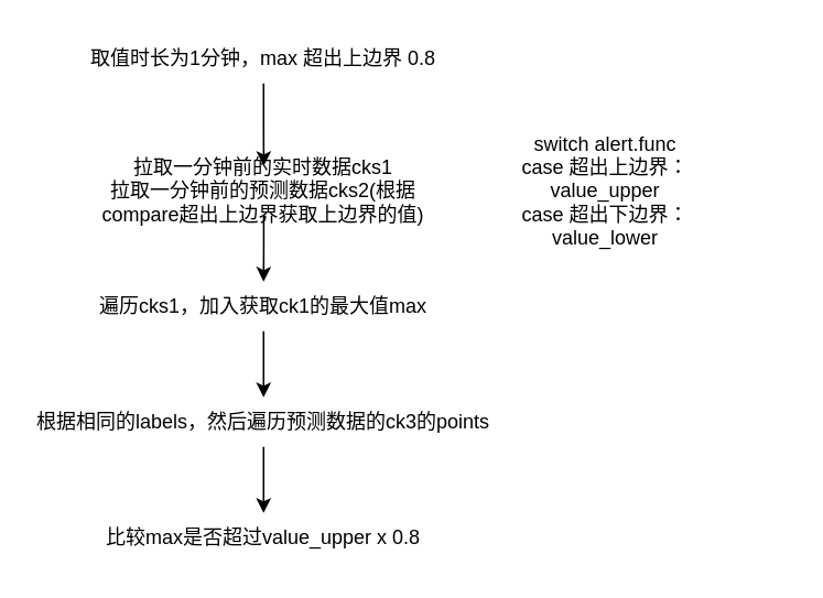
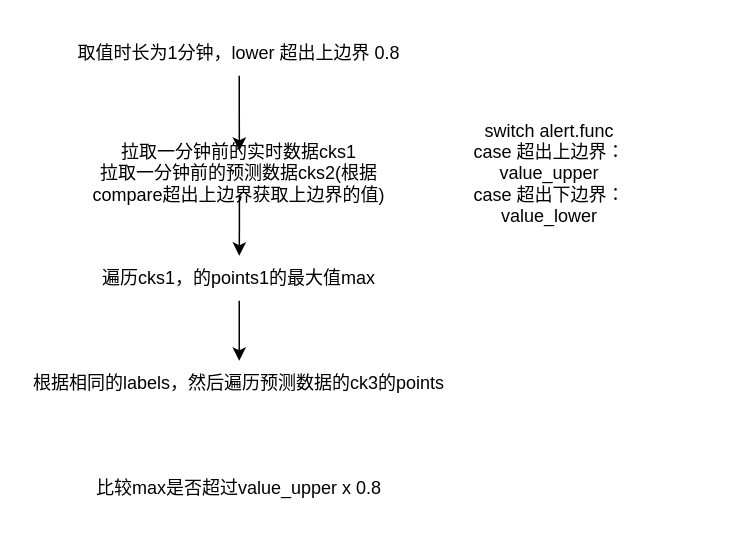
  <mxCell id="0" />
  <mxCell id="1" parent="0" />
  <mxCell id="2" value="" style="edgeStyle=orthogonalEdgeStyle;rounded=0;orthogonalLoop=1;jettySize=auto;html=1;" edge="1" parent="1" source="3" target="5"><mxGeometry relative="1" as="geometry" /></mxCell>
- <mxCell id="3" value="取值时长为1分钟，max 超出上边界 0.8" style="text;html=1;strokeColor=none;fillColor=none;align=center;verticalAlign=middle;whiteSpace=wrap;rounded=0;" vertex="1" parent="1"><mxGeometry x="34" y="20" width="250" height="30" as="geometry" /></mxCell>
+ <mxCell id="3" value="取值时长为1分钟，lower 超出上边界 0.8" style="text;html=1;strokeColor=none;fillColor=none;align=center;verticalAlign=middle;whiteSpace=wrap;rounded=0;" vertex="1" parent="1"><mxGeometry x="34" y="20" width="250" height="30" as="geometry" /></mxCell>
  <mxCell id="4" value="" style="edgeStyle=orthogonalEdgeStyle;rounded=0;orthogonalLoop=1;jettySize=auto;html=1;" edge="1" parent="1" source="5" target="7"><mxGeometry relative="1" as="geometry" /></mxCell>
  <mxCell id="5" value="拉取一分钟前的实时数据cks1&lt;br&gt;拉取一分钟前的预测数据cks2(根据compare超出上边界获取上边界的值)" style="text;html=1;strokeColor=none;fillColor=none;align=center;verticalAlign=middle;whiteSpace=wrap;rounded=0;" vertex="1" parent="1"><mxGeometry x="56.25" y="100" width="205.5" height="30" as="geometry" /></mxCell>
  <mxCell id="6" value="" style="edgeStyle=orthogonalEdgeStyle;rounded=0;orthogonalLoop=1;jettySize=auto;html=1;" edge="1" parent="1" source="7" target="9"><mxGeometry relative="1" as="geometry" /></mxCell>
- <mxCell id="7" value="遍历cks1，加入获取ck1的最大值max" style="text;html=1;strokeColor=none;fillColor=none;align=center;verticalAlign=middle;whiteSpace=wrap;rounded=0;" vertex="1" parent="1"><mxGeometry x="47" y="170" width="224" height="30" as="geometry" /></mxCell>
- <mxCell id="8" value="" style="edgeStyle=orthogonalEdgeStyle;rounded=0;orthogonalLoop=1;jettySize=auto;html=1;" edge="1" parent="1" source="9" target="10"><mxGeometry relative="1" as="geometry" /></mxCell>
+ <mxCell id="7" value="遍历cks1，的points1的最大值max" style="text;html=1;strokeColor=none;fillColor=none;align=center;verticalAlign=middle;whiteSpace=wrap;rounded=0;" vertex="1" parent="1"><mxGeometry x="47" y="170" width="224" height="30" as="geometry" /></mxCell>
  <mxCell id="9" value="根据相同的labels，然后遍历预测数据的ck3的points" style="text;html=1;strokeColor=none;fillColor=none;align=center;verticalAlign=middle;whiteSpace=wrap;rounded=0;" vertex="1" parent="1"><mxGeometry x="20" y="240" width="278" height="30" as="geometry" /></mxCell>
  <mxCell id="10" value="比较max是否超过value_upper x 0.8" style="text;html=1;strokeColor=none;fillColor=none;align=center;verticalAlign=middle;whiteSpace=wrap;rounded=0;" vertex="1" parent="1"><mxGeometry x="62" y="310" width="194" height="30" as="geometry" /></mxCell>
  <mxCell id="11" value="switch alert.func&lt;br&gt;case 超出上边界：&lt;br&gt;value_upper&lt;br&gt;case 超出下边界：&lt;br&gt;value_lower" style="text;html=1;strokeColor=none;fillColor=none;align=center;verticalAlign=middle;whiteSpace=wrap;rounded=0;" vertex="1" parent="1"><mxGeometry x="256" y="75" width="220" height="80" as="geometry" /></mxCell>
